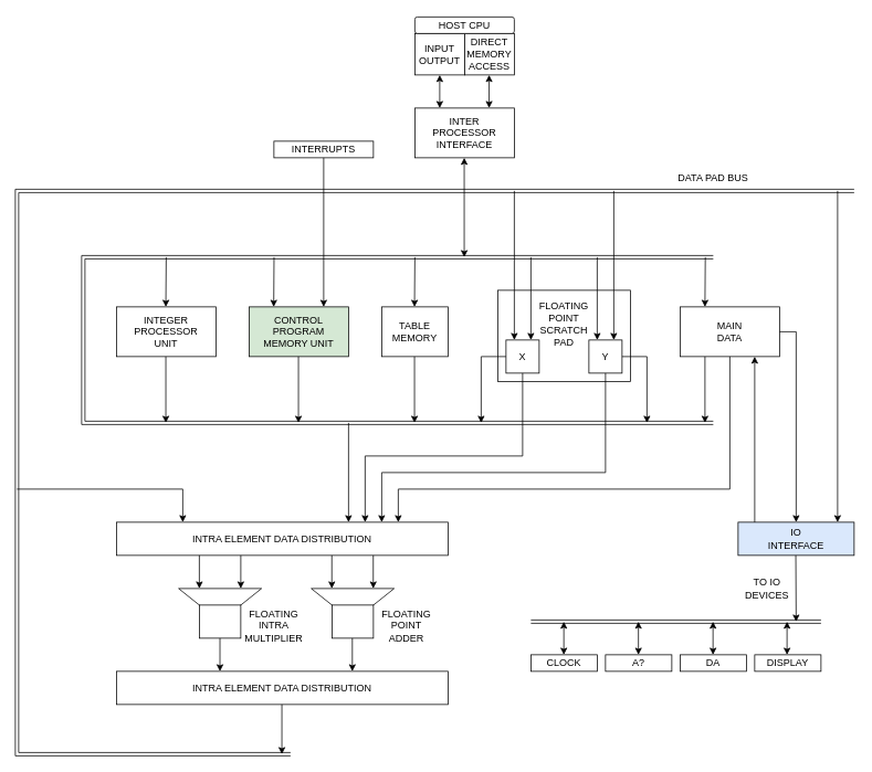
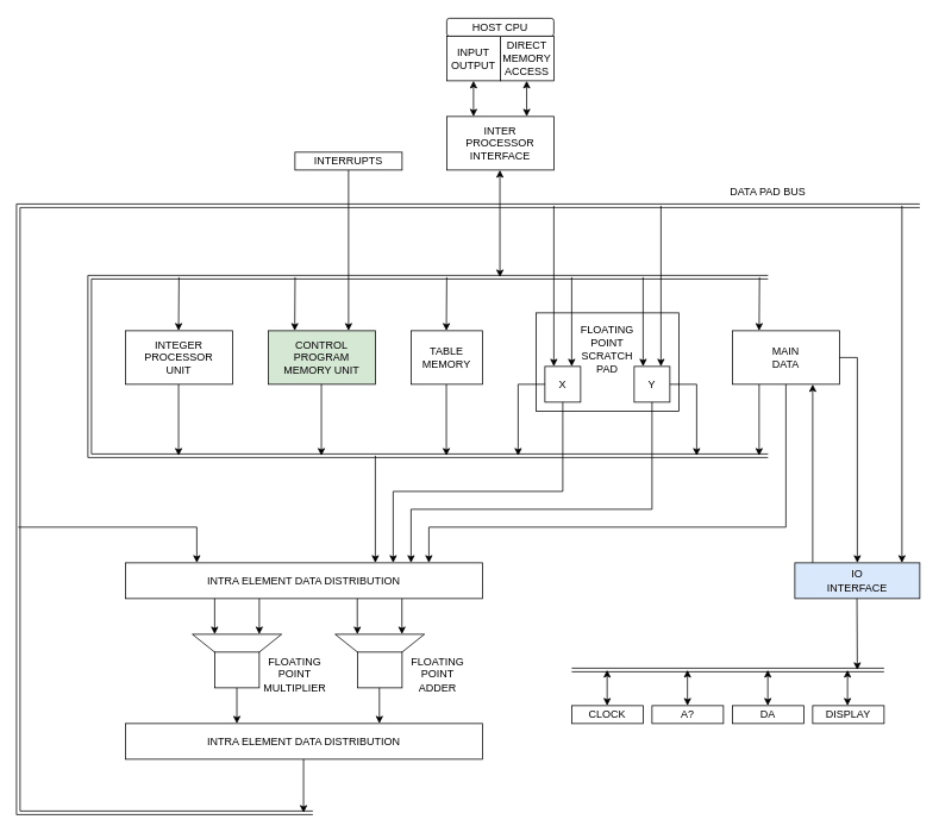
  <mxCell id="0" />
  <mxCell id="1" parent="0" />
  <mxCell id="2" value="INTEGER&lt;div&gt;PROCESSOR&lt;/div&gt;&lt;div&gt;UNIT&lt;/div&gt;" style="rounded=0;whiteSpace=wrap;html=1;" vertex="1" parent="1"><mxGeometry x="140" y="370" width="120" height="60" as="geometry" /></mxCell>
  <mxCell id="3" value="CONTROL&lt;div&gt;PROGRAM&lt;/div&gt;&lt;div&gt;MEMORY UNIT&lt;/div&gt;" style="rounded=0;whiteSpace=wrap;html=1;fillColor=#d5e8d4;" vertex="1" parent="1"><mxGeometry x="300" y="370" width="120" height="60" as="geometry" /></mxCell>
  <mxCell id="4" value="TABLE&lt;div&gt;MEMORY&lt;/div&gt;" style="rounded=0;whiteSpace=wrap;html=1;" vertex="1" parent="1"><mxGeometry x="460" y="370" width="80" height="60" as="geometry" /></mxCell>
  <mxCell id="5" value="MAIN&lt;div&gt;DATA&lt;/div&gt;" style="rounded=0;whiteSpace=wrap;html=1;" vertex="1" parent="1"><mxGeometry x="820" y="370" width="120" height="60" as="geometry" /></mxCell>
  <mxCell id="6" value="FLOATING&lt;div&gt;POINT&lt;/div&gt;&lt;div&gt;SCRATCH&lt;/div&gt;&lt;div&gt;PAD&lt;/div&gt;&lt;div&gt;&lt;br&gt;&lt;/div&gt;&lt;div&gt;&lt;br&gt;&lt;/div&gt;" style="rounded=0;whiteSpace=wrap;html=1;" vertex="1" parent="1"><mxGeometry x="600" y="350" width="160" height="110" as="geometry" /></mxCell>
  <mxCell id="7" value="X" style="rounded=0;whiteSpace=wrap;html=1;" vertex="1" parent="1"><mxGeometry x="610" y="410" width="40" height="40" as="geometry" /></mxCell>
  <mxCell id="8" value="Y" style="rounded=0;whiteSpace=wrap;html=1;" vertex="1" parent="1"><mxGeometry x="710" y="410" width="40" height="40" as="geometry" /></mxCell>
  <mxCell id="9" value="INTRA ELEMENT DATA DISTRIBUTION" style="rounded=0;whiteSpace=wrap;html=1;" vertex="1" parent="1"><mxGeometry x="140" y="630" width="400" height="40" as="geometry" /></mxCell>
- <mxCell id="10" value="FLOATING&lt;div&gt;INTRA&lt;/div&gt;&lt;div&gt;MULTIPLIER&lt;/div&gt;" style="text;html=1;align=center;verticalAlign=middle;whiteSpace=wrap;rounded=0;" vertex="1" parent="1"><mxGeometry x="290" y="730" width="80" height="50" as="geometry" /></mxCell>
+ <mxCell id="10" value="FLOATING&lt;div&gt;POINT&lt;/div&gt;&lt;div&gt;MULTIPLIER&lt;/div&gt;" style="text;html=1;align=center;verticalAlign=middle;whiteSpace=wrap;rounded=0;" vertex="1" parent="1"><mxGeometry x="290" y="730" width="80" height="50" as="geometry" /></mxCell>
  <mxCell id="11" value="" style="group" vertex="1" connectable="0" parent="1"><mxGeometry x="215" y="710" width="100" height="60" as="geometry" /></mxCell>
  <mxCell id="12" value="" style="triangle;whiteSpace=wrap;html=1;rotation=90;" vertex="1" parent="11"><mxGeometry x="30" y="-30" width="40" height="100" as="geometry" /></mxCell>
  <mxCell id="13" value="" style="rounded=0;whiteSpace=wrap;html=1;" vertex="1" parent="11"><mxGeometry x="25" y="20" width="50" height="40" as="geometry" /></mxCell>
  <mxCell id="14" value="" style="group" vertex="1" connectable="0" parent="1"><mxGeometry x="375" y="710" width="100" height="60" as="geometry" /></mxCell>
  <mxCell id="15" value="" style="triangle;whiteSpace=wrap;html=1;rotation=90;" vertex="1" parent="14"><mxGeometry x="30" y="-30" width="40" height="100" as="geometry" /></mxCell>
  <mxCell id="16" value="" style="rounded=0;whiteSpace=wrap;html=1;" vertex="1" parent="14"><mxGeometry x="25" y="20" width="50" height="40" as="geometry" /></mxCell>
  <mxCell id="17" value="FLOATING&lt;div&gt;POINT&lt;/div&gt;&lt;div&gt;ADDER&lt;/div&gt;" style="text;html=1;align=center;verticalAlign=middle;whiteSpace=wrap;rounded=0;" vertex="1" parent="1"><mxGeometry x="450" y="730" width="80" height="50" as="geometry" /></mxCell>
  <mxCell id="18" value="" style="endArrow=classic;html=1;rounded=0;" edge="1" parent="1"><mxGeometry width="50" height="50" relative="1" as="geometry"><mxPoint x="290" y="670" as="sourcePoint" /><mxPoint x="290" y="710" as="targetPoint" /></mxGeometry></mxCell>
  <mxCell id="19" value="" style="endArrow=classic;html=1;rounded=0;" edge="1" parent="1"><mxGeometry width="50" height="50" relative="1" as="geometry"><mxPoint x="240" y="670" as="sourcePoint" /><mxPoint x="240" y="710" as="targetPoint" /></mxGeometry></mxCell>
  <mxCell id="20" value="" style="endArrow=classic;html=1;rounded=0;" edge="1" parent="1"><mxGeometry width="50" height="50" relative="1" as="geometry"><mxPoint x="449.83" y="670" as="sourcePoint" /><mxPoint x="449.83" y="710" as="targetPoint" /></mxGeometry></mxCell>
  <mxCell id="21" value="" style="endArrow=classic;html=1;rounded=0;" edge="1" parent="1"><mxGeometry width="50" height="50" relative="1" as="geometry"><mxPoint x="399.83" y="670" as="sourcePoint" /><mxPoint x="399.83" y="710" as="targetPoint" /></mxGeometry></mxCell>
  <mxCell id="22" value="INTRA ELEMENT DATA DISTRIBUTION" style="rounded=0;whiteSpace=wrap;html=1;" vertex="1" parent="1"><mxGeometry x="140" y="810" width="400" height="40" as="geometry" /></mxCell>
  <mxCell id="23" value="" style="endArrow=classic;html=1;rounded=0;" edge="1" parent="1"><mxGeometry width="50" height="50" relative="1" as="geometry"><mxPoint x="264.86" y="770" as="sourcePoint" /><mxPoint x="264.86" y="810" as="targetPoint" /></mxGeometry></mxCell>
  <mxCell id="24" value="" style="endArrow=classic;html=1;rounded=0;" edge="1" parent="1"><mxGeometry width="50" height="50" relative="1" as="geometry"><mxPoint x="424.58" y="770" as="sourcePoint" /><mxPoint x="424.58" y="810" as="targetPoint" /></mxGeometry></mxCell>
  <mxCell id="25" value="" style="shape=link;html=1;rounded=0;" edge="1" parent="1"><mxGeometry width="100" relative="1" as="geometry"><mxPoint x="860" y="310" as="sourcePoint" /><mxPoint x="860" y="510" as="targetPoint" /><Array as="points"><mxPoint y="310" x="100" /><mxPoint y="510" x="100" /></Array></mxGeometry></mxCell>
  <mxCell id="26" value="" style="endArrow=classic;html=1;rounded=0;" edge="1" parent="1"><mxGeometry width="50" height="50" relative="1" as="geometry"><mxPoint x="199.58" y="430" as="sourcePoint" /><mxPoint x="199.58" y="510" as="targetPoint" /></mxGeometry></mxCell>
  <mxCell id="27" value="" style="endArrow=classic;html=1;rounded=0;" edge="1" parent="1"><mxGeometry width="50" height="50" relative="1" as="geometry"><mxPoint x="359.58" y="430" as="sourcePoint" /><mxPoint x="359.58" y="510" as="targetPoint" /></mxGeometry></mxCell>
  <mxCell id="28" value="" style="endArrow=classic;html=1;rounded=0;" edge="1" parent="1"><mxGeometry width="50" height="50" relative="1" as="geometry"><mxPoint x="499.58" y="430" as="sourcePoint" /><mxPoint x="499.58" y="510" as="targetPoint" /></mxGeometry></mxCell>
  <mxCell id="29" value="" style="endArrow=classic;html=1;rounded=0;exitX=1;exitY=0.5;exitDx=0;exitDy=0;" edge="1" parent="1" source="8"><mxGeometry width="50" height="50" relative="1" as="geometry"><mxPoint x="780" y="430" as="sourcePoint" /><mxPoint x="780" y="510" as="targetPoint" /><Array as="points"><mxPoint x="780" y="430" /></Array></mxGeometry></mxCell>
  <mxCell id="30" value="" style="endArrow=classic;html=1;rounded=0;exitX=0;exitY=0.5;exitDx=0;exitDy=0;" edge="1" parent="1" source="7"><mxGeometry width="50" height="50" relative="1" as="geometry"><mxPoint x="580" y="430" as="sourcePoint" /><mxPoint x="580" y="510" as="targetPoint" /><Array as="points"><mxPoint x="580" y="430" /></Array></mxGeometry></mxCell>
  <mxCell id="31" value="" style="endArrow=classic;html=1;rounded=0;" edge="1" parent="1"><mxGeometry width="50" height="50" relative="1" as="geometry"><mxPoint x="200" y="310" as="sourcePoint" /><mxPoint x="199.58" y="370" as="targetPoint" /></mxGeometry></mxCell>
  <mxCell id="32" value="" style="endArrow=classic;html=1;rounded=0;" edge="1" parent="1"><mxGeometry width="50" height="50" relative="1" as="geometry"><mxPoint x="330.13" y="310" as="sourcePoint" /><mxPoint x="329.71" y="370" as="targetPoint" /></mxGeometry></mxCell>
  <mxCell id="33" value="" style="endArrow=classic;html=1;rounded=0;" edge="1" parent="1"><mxGeometry width="50" height="50" relative="1" as="geometry"><mxPoint x="500" y="310" as="sourcePoint" /><mxPoint x="499.58" y="370" as="targetPoint" /></mxGeometry></mxCell>
  <mxCell id="34" value="" style="endArrow=classic;html=1;rounded=0;" edge="1" parent="1"><mxGeometry width="50" height="50" relative="1" as="geometry"><mxPoint x="640" y="310" as="sourcePoint" /><mxPoint x="640" y="410" as="targetPoint" /></mxGeometry></mxCell>
  <mxCell id="35" value="" style="endArrow=classic;html=1;rounded=0;" edge="1" parent="1"><mxGeometry width="50" height="50" relative="1" as="geometry"><mxPoint x="720" y="310" as="sourcePoint" /><mxPoint x="720" y="410" as="targetPoint" /></mxGeometry></mxCell>
  <mxCell id="36" value="" style="endArrow=classic;html=1;rounded=0;" edge="1" parent="1"><mxGeometry width="50" height="50" relative="1" as="geometry"><mxPoint x="850" y="430" as="sourcePoint" /><mxPoint x="850" y="510" as="targetPoint" /></mxGeometry></mxCell>
  <mxCell id="37" value="" style="endArrow=classic;html=1;rounded=0;" edge="1" parent="1"><mxGeometry width="50" height="50" relative="1" as="geometry"><mxPoint x="850.42" y="310" as="sourcePoint" /><mxPoint x="850" y="370" as="targetPoint" /></mxGeometry></mxCell>
  <mxCell id="38" value="" style="endArrow=classic;html=1;rounded=0;" edge="1" parent="1"><mxGeometry width="50" height="50" relative="1" as="geometry"><mxPoint x="420" y="510" as="sourcePoint" /><mxPoint x="420" y="630" as="targetPoint" /></mxGeometry></mxCell>
  <mxCell id="39" value="" style="endArrow=classic;html=1;rounded=0;exitX=0.5;exitY=1;exitDx=0;exitDy=0;" edge="1" parent="1" source="7"><mxGeometry width="50" height="50" relative="1" as="geometry"><mxPoint x="630" y="490" as="sourcePoint" /><mxPoint x="440" y="630" as="targetPoint" /><Array as="points"><mxPoint x="630" y="550" /><mxPoint x="440" y="550" /></Array></mxGeometry></mxCell>
  <mxCell id="40" value="" style="endArrow=classic;html=1;rounded=0;exitX=0.5;exitY=1;exitDx=0;exitDy=0;" edge="1" parent="1" source="8"><mxGeometry width="50" height="50" relative="1" as="geometry"><mxPoint x="730" y="490" as="sourcePoint" /><mxPoint x="460" y="630" as="targetPoint" /><Array as="points"><mxPoint x="730" y="570" /><mxPoint x="460" y="570" /></Array></mxGeometry></mxCell>
  <mxCell id="41" value="" style="endArrow=classic;html=1;rounded=0;exitX=0.5;exitY=1;exitDx=0;exitDy=0;" edge="1" parent="1" source="5"><mxGeometry width="50" height="50" relative="1" as="geometry"><mxPoint x="860" y="560" as="sourcePoint" /><mxPoint x="480" y="630" as="targetPoint" /><Array as="points"><mxPoint x="880" y="590" /><mxPoint x="480" y="590" /></Array></mxGeometry></mxCell>
  <mxCell id="42" value="" style="shape=link;html=1;rounded=0;" edge="1" parent="1"><mxGeometry width="100" relative="1" as="geometry"><mxPoint x="1030" y="230" as="sourcePoint" /><mxPoint x="350" y="910" as="targetPoint" /><Array as="points"><mxPoint x="20" y="230" /><mxPoint x="20" y="910" /></Array></mxGeometry></mxCell>
  <mxCell id="43" value="" style="endArrow=classic;html=1;rounded=0;" edge="1" parent="1"><mxGeometry width="50" height="50" relative="1" as="geometry"><mxPoint x="20" y="590" as="sourcePoint" /><mxPoint x="220" y="630" as="targetPoint" /><Array as="points"><mxPoint x="220" y="590" /></Array></mxGeometry></mxCell>
  <mxCell id="44" value="" style="endArrow=classic;html=1;rounded=0;" edge="1" parent="1"><mxGeometry width="50" height="50" relative="1" as="geometry"><mxPoint x="339.58" y="850" as="sourcePoint" /><mxPoint x="339.58" y="910" as="targetPoint" /></mxGeometry></mxCell>
  <mxCell id="45" value="" style="endArrow=classic;html=1;rounded=0;entryX=0.25;entryY=0;entryDx=0;entryDy=0;" edge="1" parent="1" target="7"><mxGeometry width="50" height="50" relative="1" as="geometry"><mxPoint x="620" y="230" as="sourcePoint" /><mxPoint x="620" y="330" as="targetPoint" /></mxGeometry></mxCell>
  <mxCell id="46" value="" style="endArrow=classic;html=1;rounded=0;entryX=0.75;entryY=0;entryDx=0;entryDy=0;" edge="1" parent="1" target="8"><mxGeometry width="50" height="50" relative="1" as="geometry"><mxPoint x="740" y="230" as="sourcePoint" /><mxPoint x="740" y="330" as="targetPoint" /></mxGeometry></mxCell>
  <mxCell id="47" value="IO&lt;div&gt;INTERFACE&lt;/div&gt;" style="rounded=0;whiteSpace=wrap;html=1;fillColor=#dae8fc;" vertex="1" parent="1"><mxGeometry x="890" y="630" width="140" height="40" as="geometry" /></mxCell>
  <mxCell id="48" value="" style="endArrow=classic;html=1;rounded=0;" edge="1" parent="1"><mxGeometry width="50" height="50" relative="1" as="geometry"><mxPoint x="910" y="630" as="sourcePoint" /><mxPoint x="910" y="430" as="targetPoint" /></mxGeometry></mxCell>
  <mxCell id="49" value="" style="endArrow=classic;html=1;rounded=0;" edge="1" parent="1"><mxGeometry width="50" height="50" relative="1" as="geometry"><mxPoint x="1010" y="230" as="sourcePoint" /><mxPoint x="1010" y="630" as="targetPoint" /></mxGeometry></mxCell>
  <mxCell id="50" value="" style="endArrow=classic;html=1;rounded=0;exitX=1;exitY=0.5;exitDx=0;exitDy=0;" edge="1" parent="1" source="5"><mxGeometry width="50" height="50" relative="1" as="geometry"><mxPoint x="960" y="230" as="sourcePoint" /><mxPoint x="960" y="630" as="targetPoint" /><Array as="points"><mxPoint x="960" y="400" /></Array></mxGeometry></mxCell>
  <mxCell id="51" value="" style="endArrow=classic;html=1;rounded=0;" edge="1" parent="1"><mxGeometry width="50" height="50" relative="1" as="geometry"><mxPoint x="959.58" y="670" as="sourcePoint" /><mxPoint x="960" y="750" as="targetPoint" /></mxGeometry></mxCell>
  <mxCell id="52" value="" style="shape=link;html=1;rounded=0;" edge="1" parent="1"><mxGeometry width="100" relative="1" as="geometry"><mxPoint x="640" y="750" as="sourcePoint" /><mxPoint x="990" y="750" as="targetPoint" /></mxGeometry></mxCell>
- <mxCell id="53" value="TO IO&lt;div&gt;DEVICES&lt;/div&gt;" style="text;html=1;align=center;verticalAlign=middle;whiteSpace=wrap;rounded=0;" vertex="1" parent="1"><mxGeometry x="890" y="690" width="70" height="40" as="geometry" /></mxCell>
  <mxCell id="54" value="DISPLAY" style="rounded=0;whiteSpace=wrap;html=1;" vertex="1" parent="1"><mxGeometry x="910" y="790" width="80" height="20" as="geometry" /></mxCell>
  <mxCell id="55" value="DA" style="rounded=0;whiteSpace=wrap;html=1;" vertex="1" parent="1"><mxGeometry x="820" y="790" width="80" height="20" as="geometry" /></mxCell>
  <mxCell id="56" value="A?" style="rounded=0;whiteSpace=wrap;html=1;" vertex="1" parent="1"><mxGeometry x="730" y="790" width="80" height="20" as="geometry" /></mxCell>
  <mxCell id="57" value="CLOCK" style="rounded=0;whiteSpace=wrap;html=1;" vertex="1" parent="1"><mxGeometry x="640" y="790" width="80" height="20" as="geometry" /></mxCell>
  <mxCell id="58" value="" style="endArrow=classic;startArrow=classic;html=1;rounded=0;" edge="1" parent="1"><mxGeometry width="50" height="50" relative="1" as="geometry"><mxPoint x="679.71" y="790" as="sourcePoint" /><mxPoint x="679.71" y="750" as="targetPoint" /></mxGeometry></mxCell>
  <mxCell id="59" value="" style="endArrow=classic;startArrow=classic;html=1;rounded=0;" edge="1" parent="1"><mxGeometry width="50" height="50" relative="1" as="geometry"><mxPoint x="769.71" y="790" as="sourcePoint" /><mxPoint x="769.71" y="750" as="targetPoint" /></mxGeometry></mxCell>
  <mxCell id="60" value="" style="endArrow=classic;startArrow=classic;html=1;rounded=0;" edge="1" parent="1"><mxGeometry width="50" height="50" relative="1" as="geometry"><mxPoint x="859.71" y="790" as="sourcePoint" /><mxPoint x="859.71" y="750" as="targetPoint" /></mxGeometry></mxCell>
  <mxCell id="61" value="" style="endArrow=classic;startArrow=classic;html=1;rounded=0;" edge="1" parent="1"><mxGeometry width="50" height="50" relative="1" as="geometry"><mxPoint x="949" y="790" as="sourcePoint" /><mxPoint x="949" y="750" as="targetPoint" /></mxGeometry></mxCell>
  <mxCell id="62" value="INTERRUPTS" style="rounded=0;whiteSpace=wrap;html=1;" vertex="1" parent="1"><mxGeometry x="330" y="170" width="120" height="20" as="geometry" /></mxCell>
  <mxCell id="63" value="" style="endArrow=classic;html=1;rounded=0;" edge="1" parent="1"><mxGeometry width="50" height="50" relative="1" as="geometry"><mxPoint x="390" y="190" as="sourcePoint" /><mxPoint x="390" y="370" as="targetPoint" /></mxGeometry></mxCell>
  <mxCell id="64" value="" style="endArrow=classic;startArrow=classic;html=1;rounded=0;" edge="1" parent="1"><mxGeometry width="50" height="50" relative="1" as="geometry"><mxPoint x="559.58" y="310" as="sourcePoint" /><mxPoint x="559.58" y="190" as="targetPoint" /></mxGeometry></mxCell>
  <mxCell id="65" value="INTER&lt;div&gt;PROCESSOR&lt;/div&gt;&lt;div&gt;INTERFACE&lt;/div&gt;" style="rounded=0;whiteSpace=wrap;html=1;" vertex="1" parent="1"><mxGeometry x="500" y="130" width="120" height="60" as="geometry" /></mxCell>
  <mxCell id="66" value="INPUT&lt;div&gt;OUTPUT&lt;/div&gt;" style="rounded=0;whiteSpace=wrap;html=1;" vertex="1" parent="1"><mxGeometry x="500" y="40" width="60" height="50" as="geometry" /></mxCell>
  <mxCell id="67" value="DIRECT&lt;div&gt;MEMORY&lt;/div&gt;&lt;div&gt;ACCESS&lt;/div&gt;" style="rounded=0;whiteSpace=wrap;html=1;" vertex="1" parent="1"><mxGeometry x="560" y="40" width="60" height="50" as="geometry" /></mxCell>
  <mxCell id="68" value="HOST CPU" style="whiteSpace=wrap;html=1;rounded=1;" vertex="1" parent="1"><mxGeometry x="500" y="20" width="120" height="20" as="geometry" /></mxCell>
  <mxCell id="69" value="" style="endArrow=classic;startArrow=classic;html=1;rounded=0;" edge="1" parent="1"><mxGeometry width="50" height="50" relative="1" as="geometry"><mxPoint x="530" y="130" as="sourcePoint" /><mxPoint x="530" y="90" as="targetPoint" /></mxGeometry></mxCell>
  <mxCell id="70" value="" style="endArrow=classic;startArrow=classic;html=1;rounded=0;" edge="1" parent="1"><mxGeometry width="50" height="50" relative="1" as="geometry"><mxPoint x="589.58" y="130" as="sourcePoint" /><mxPoint x="589.58" y="90" as="targetPoint" /></mxGeometry></mxCell>
  <mxCell id="71" value="DATA PAD BUS" style="text;html=1;align=center;verticalAlign=middle;whiteSpace=wrap;rounded=0;" vertex="1" parent="1"><mxGeometry x="800" y="200" width="120" height="30" as="geometry" /></mxCell>
